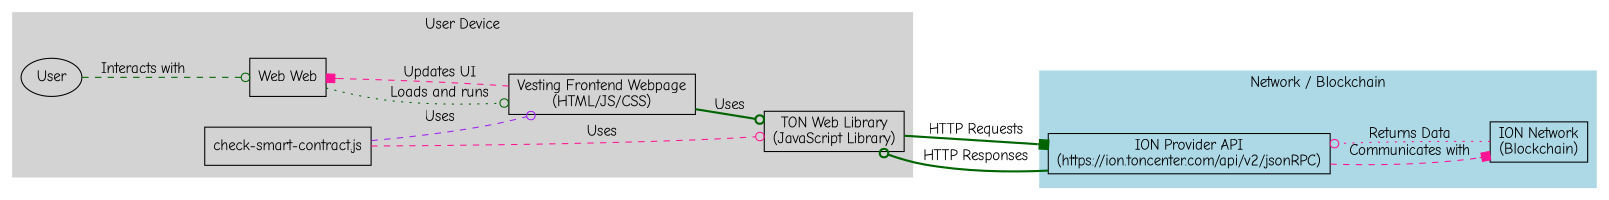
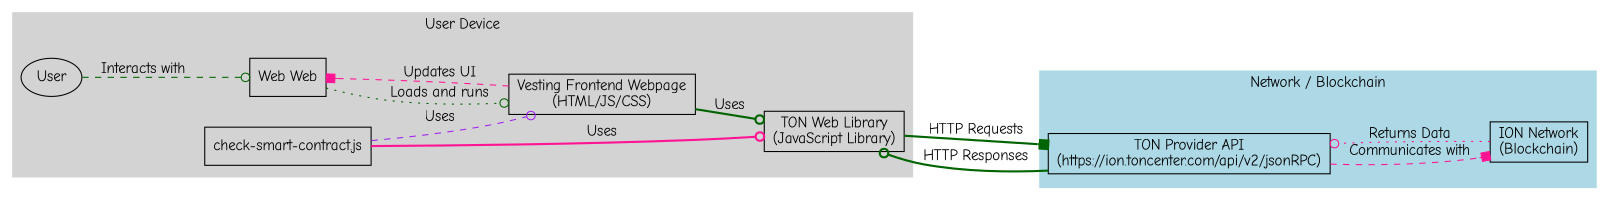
  digraph {
    fontname="Comic Neue"
    rankdir=LR
    node [fontname="Comic Neue" shape=box]
    edge [arrowhead=odot color=darkgreen fontname="Comic Neue" style=dashed]
    n1 [label=User shape=ellipse]
    n2 [label="Web Web"]
    n3 [label="Vesting Frontend Webpage\n(HTML/JS/CSS)"]
    n4 [label="check-smart-contract.js"]
    n5 [label="TON Web Library\n(JavaScript Library)"]
-   n6 [label="ION Provider API\n(https://ion.toncenter.com/api/v2/jsonRPC)"]
+   n6 [label="TON Provider API\n(https://ion.toncenter.com/api/v2/jsonRPC)"]
    n7 [label="ION Network\n(Blockchain)"]
    subgraph cluster_1 {
      color=lightgrey
      label="User Device"
      style=filled
      n1
      n2
      n3
      n4
      n5
    }
    subgraph cluster_2 {
      color=lightblue
      label="Network / Blockchain"
      style=filled
      n6
      n7
    }
    n1 -> n2 [label="Interacts with"]
    n2 -> n3 [label="Loads and runs" style=dotted]
    n3 -> n2 [arrowhead=box color=deeppink label="Updates UI"]
    n3 -> n5 [label=Uses style=bold]
    n4 -> n3 [color=purple label=Uses]
-   n4 -> n5 [color=deeppink label=Uses]
+   n4 -> n5 [color=deeppink label=Uses style=bold]
    n5 -> n6 [arrowhead=box label="HTTP Requests" style=bold]
    n6 -> n5 [label="HTTP Responses" style=bold]
    n6 -> n7 [arrowhead=box color=deeppink label="Communicates with"]
    n7 -> n6 [color=deeppink label="Returns Data" style=dotted]
  }
